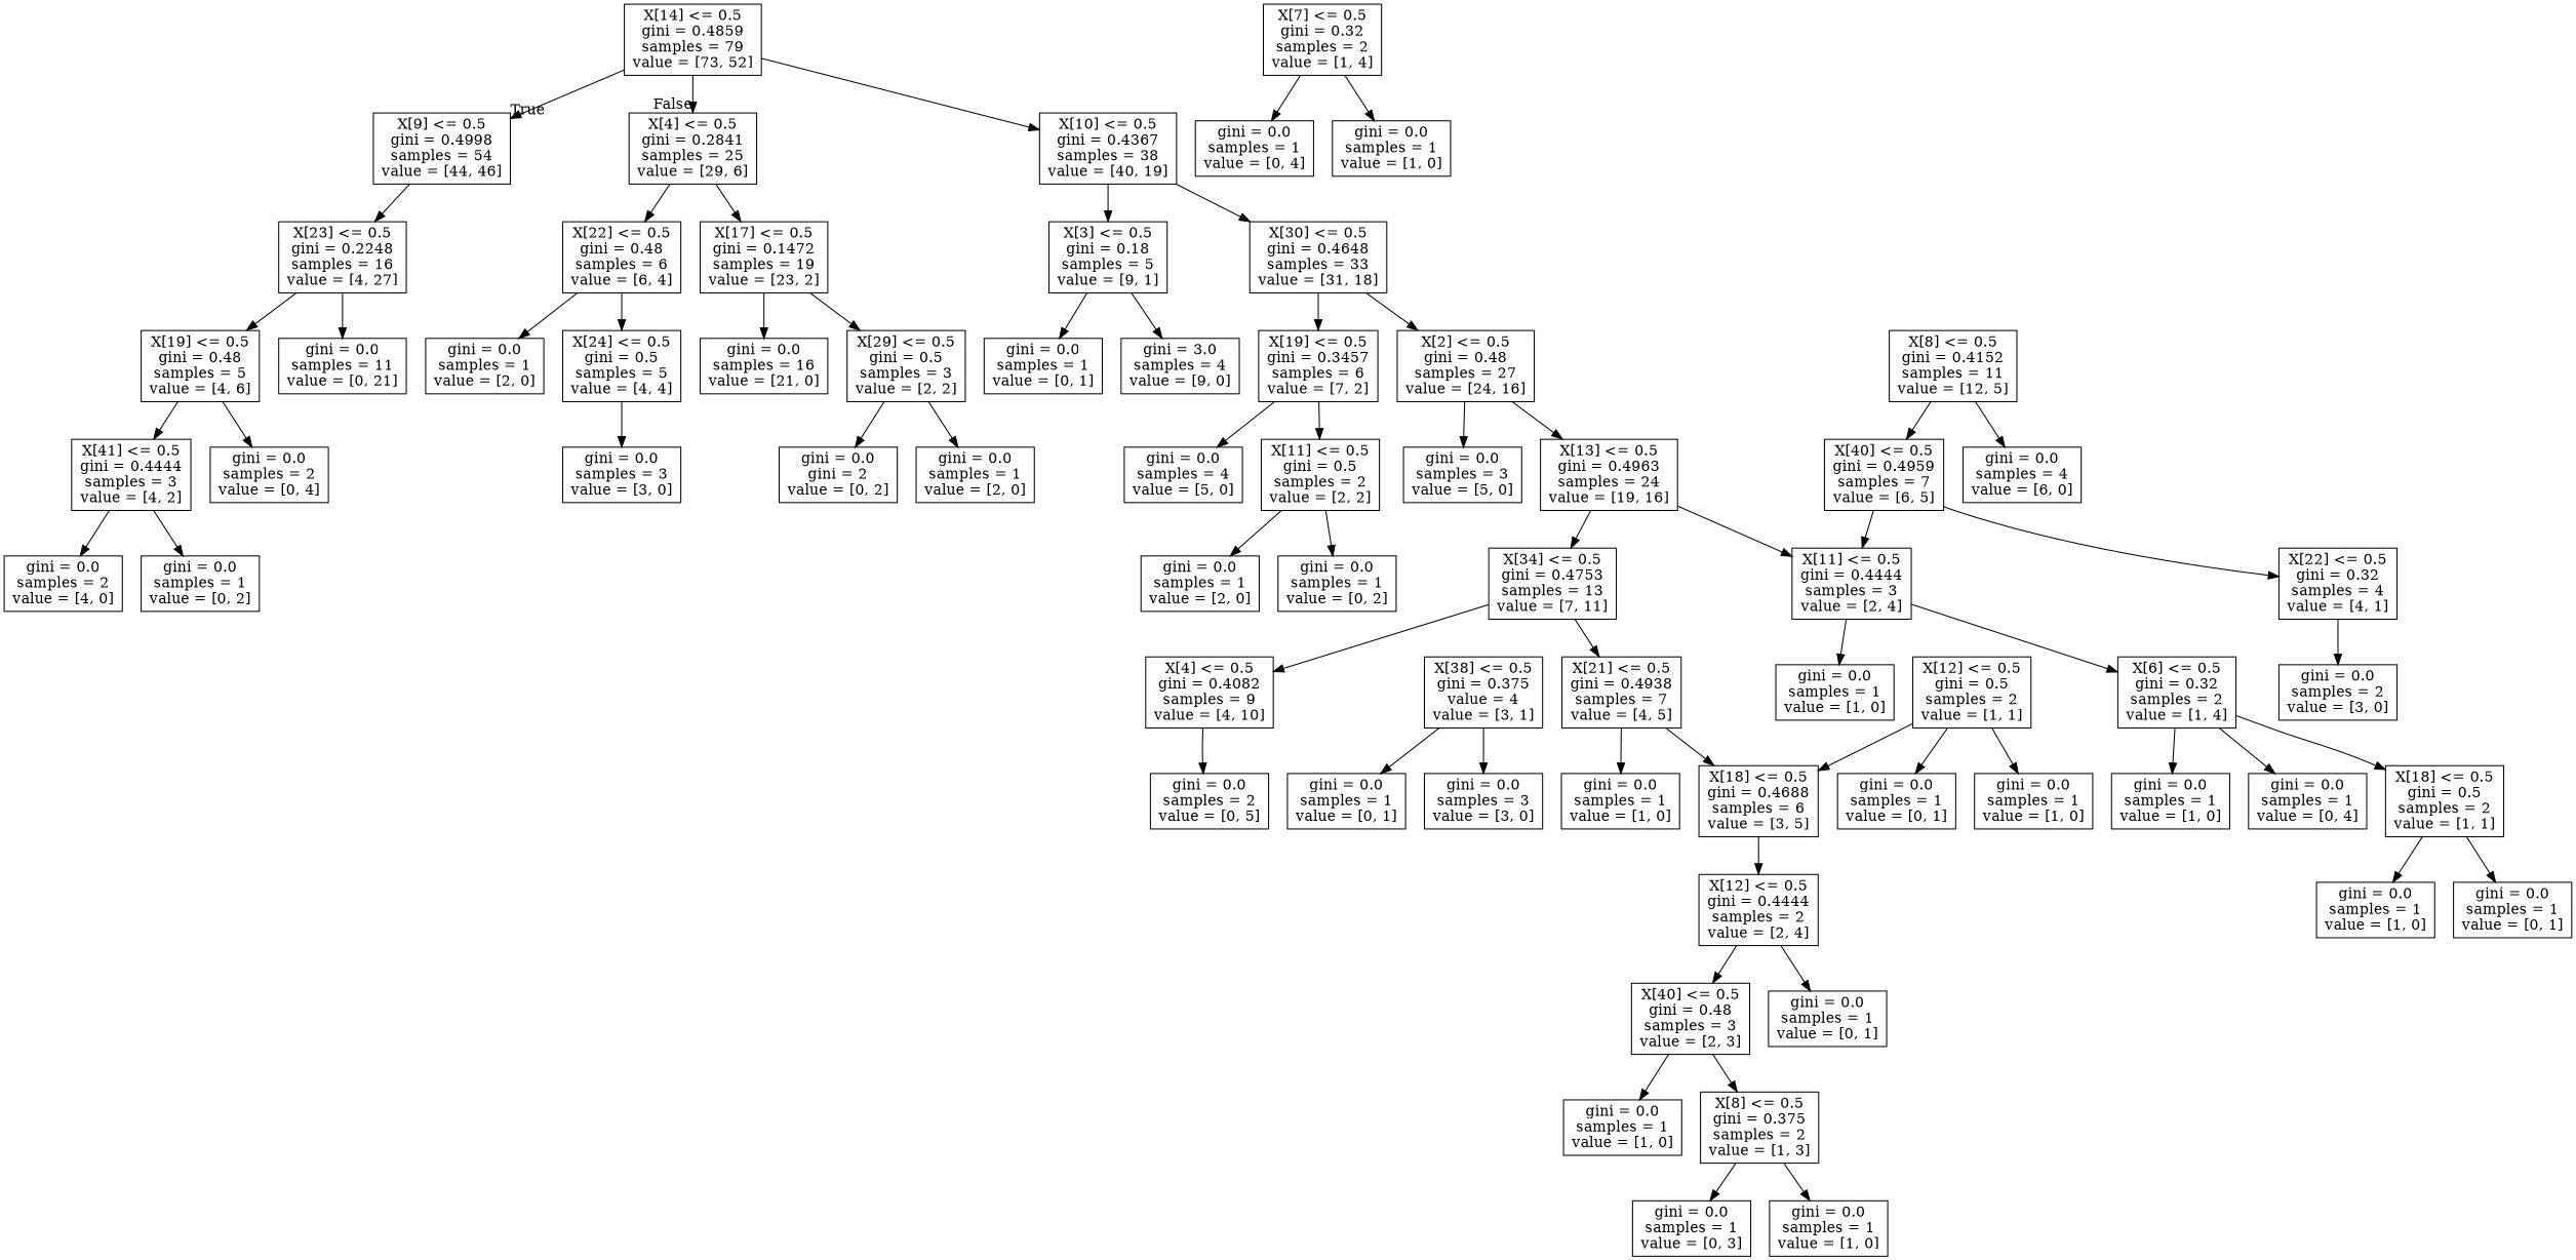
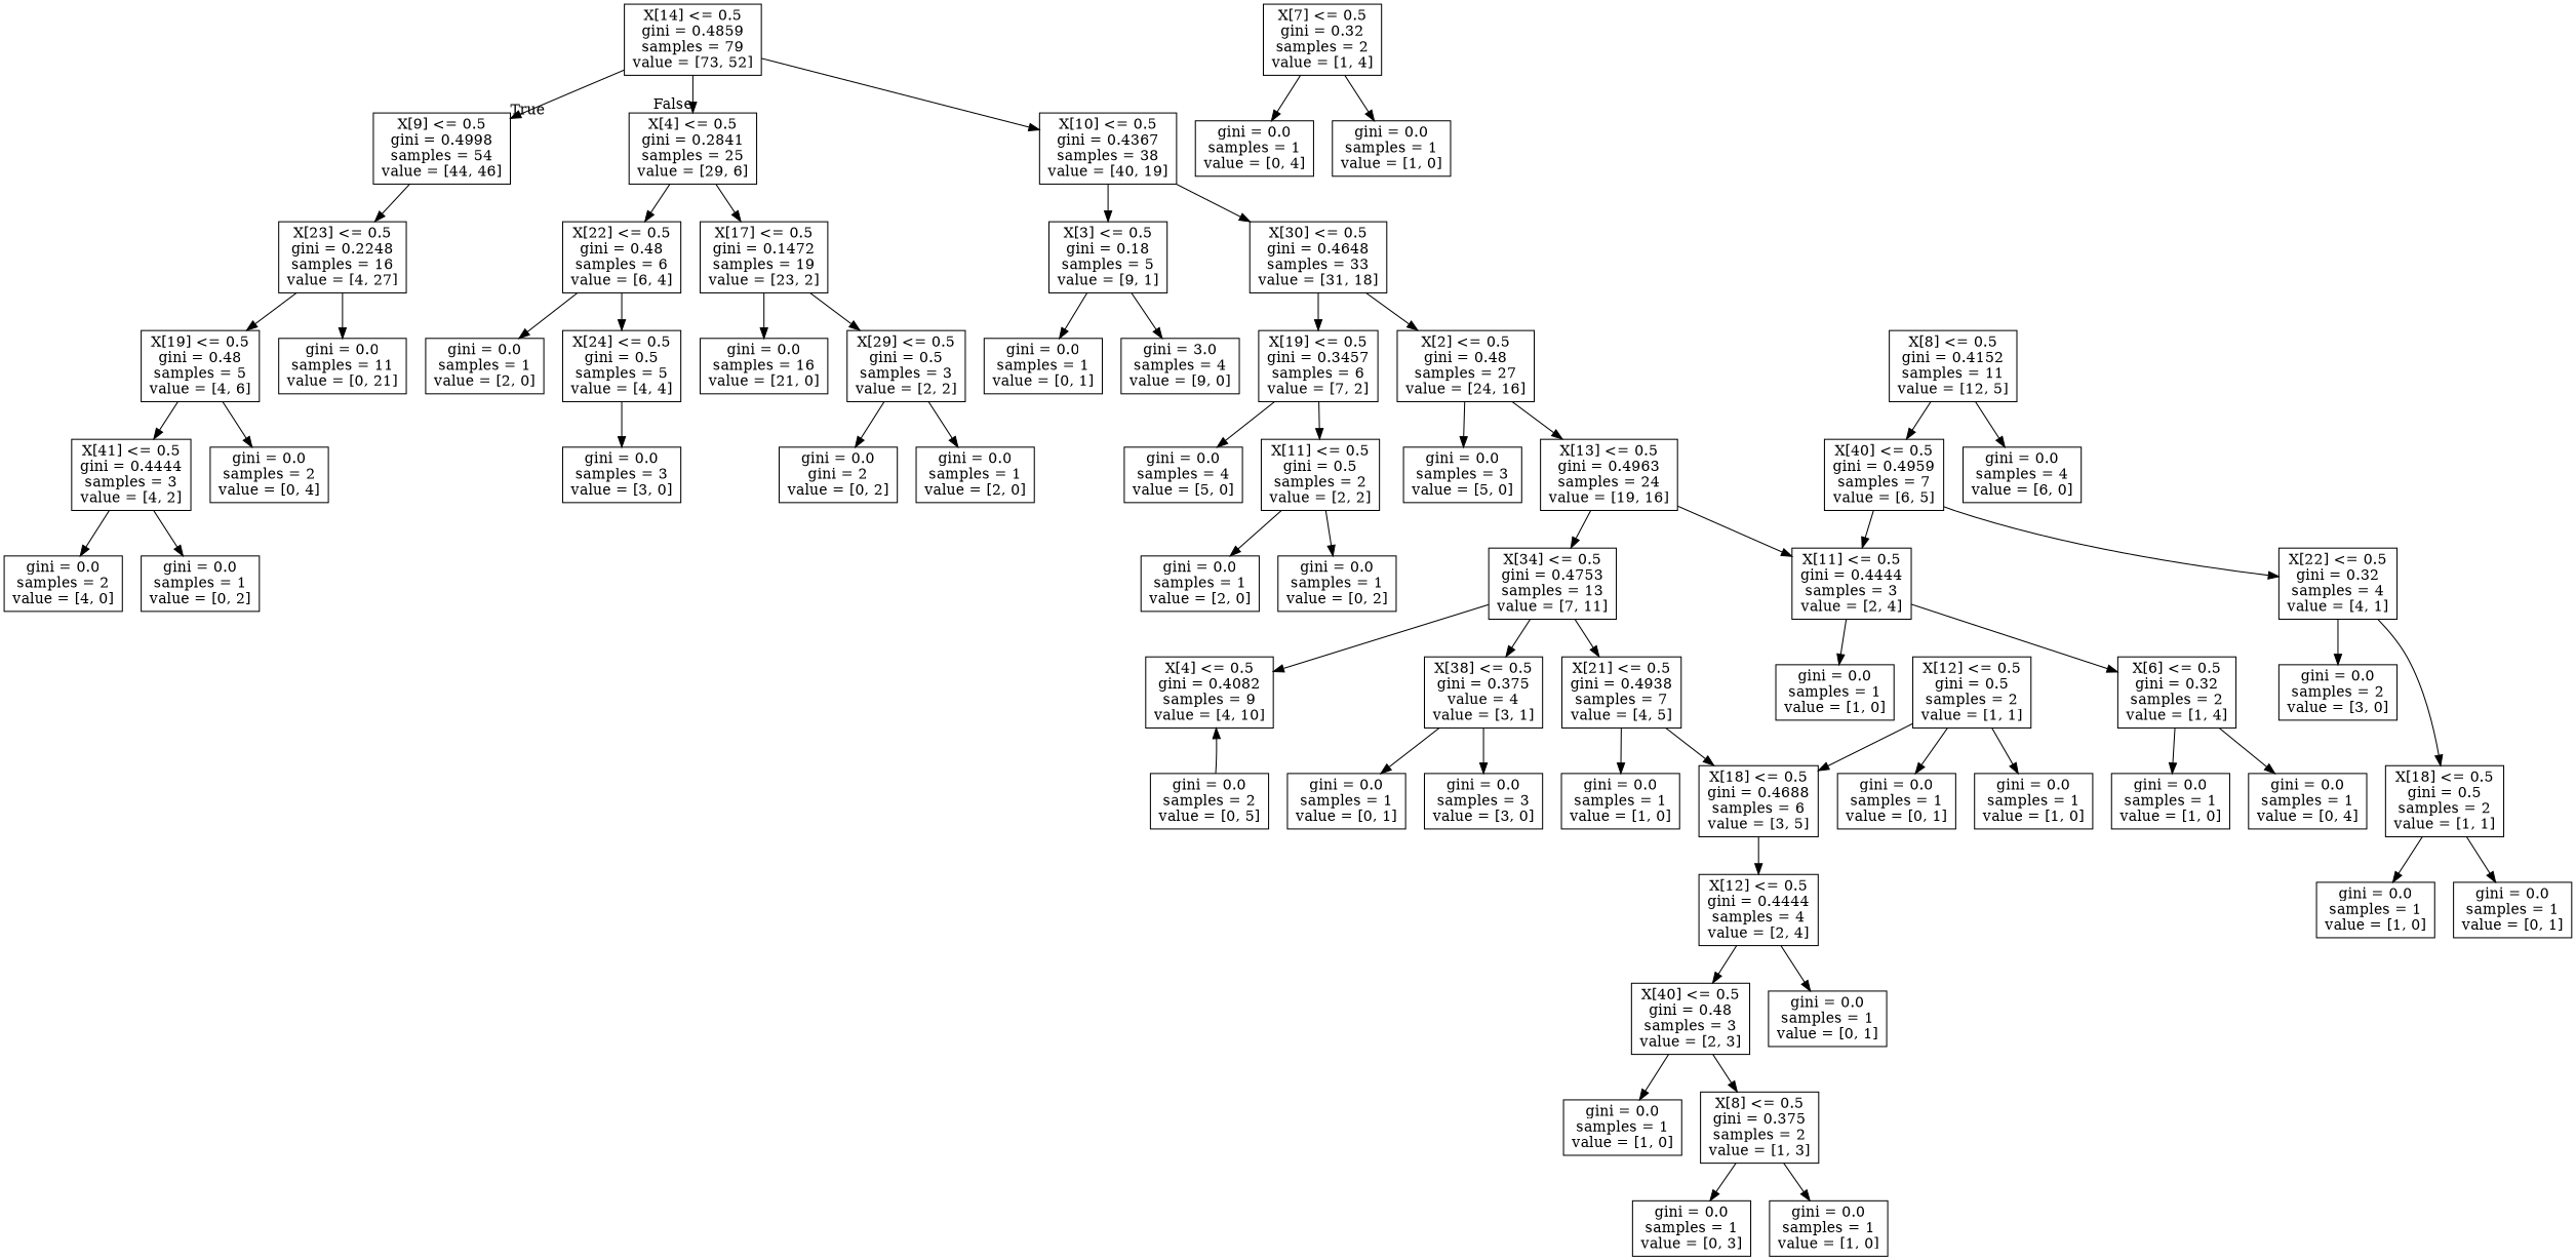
  digraph {
    node [shape=box]
    n1 [label="X[14] <= 0.5\ngini = 0.4859\nsamples = 79\nvalue = [73, 52]"]
    n2 [label="X[9] <= 0.5\ngini = 0.4998\nsamples = 54\nvalue = [44, 46]"]
    n3 [label="X[4] <= 0.5\ngini = 0.2841\nsamples = 25\nvalue = [29, 6]"]
    n4 [label="X[10] <= 0.5\ngini = 0.4367\nsamples = 38\nvalue = [40, 19]"]
    n5 [label="X[23] <= 0.5\ngini = 0.2248\nsamples = 16\nvalue = [4, 27]"]
    n6 [label="X[17] <= 0.5\ngini = 0.1472\nsamples = 19\nvalue = [23, 2]"]
    n7 [label="X[22] <= 0.5\ngini = 0.48\nsamples = 6\nvalue = [6, 4]"]
    n8 [label="X[30] <= 0.5\ngini = 0.4648\nsamples = 33\nvalue = [31, 18]"]
    n9 [label="X[3] <= 0.5\ngini = 0.18\nsamples = 5\nvalue = [9, 1]"]
    n10 [label="gini = 0.0\nsamples = 11\nvalue = [0, 21]"]
    n11 [label="X[19] <= 0.5\ngini = 0.48\nsamples = 5\nvalue = [4, 6]"]
    n12 [label="X[2] <= 0.5\ngini = 0.48\nsamples = 27\nvalue = [24, 16]"]
    n13 [label="X[19] <= 0.5\ngini = 0.3457\nsamples = 6\nvalue = [7, 2]"]
    n14 [label="gini = 3.0\nsamples = 4\nvalue = [9, 0]"]
    n15 [label="gini = 0.0\nsamples = 1\nvalue = [0, 1]"]
    n16 [label="X[13] <= 0.5\ngini = 0.4963\nsamples = 24\nvalue = [19, 16]"]
    n17 [label="gini = 0.0\nsamples = 3\nvalue = [5, 0]"]
    n18 [label="X[11] <= 0.5\ngini = 0.5\nsamples = 2\nvalue = [2, 2]"]
    n19 [label="gini = 0.0\nsamples = 4\nvalue = [5, 0]"]
    n20 [label="X[34] <= 0.5\ngini = 0.4753\nsamples = 13\nvalue = [7, 11]"]
    n21 [label="X[11] <= 0.5\ngini = 0.4444\nsamples = 3\nvalue = [2, 4]"]
    n22 [label="X[8] <= 0.5\ngini = 0.4152\nsamples = 11\nvalue = [12, 5]"]
    n23 [label="gini = 0.0\nsamples = 4\nvalue = [6, 0]"]
    n24 [label="X[40] <= 0.5\ngini = 0.4959\nsamples = 7\nvalue = [6, 5]"]
    n25 [label="X[4] <= 0.5\ngini = 0.4082\nsamples = 9\nvalue = [4, 10]"]
    n26 [label="X[38] <= 0.5\ngini = 0.375\nvalue = 4\nvalue = [3, 1]"]
    n27 [label="X[21] <= 0.5\ngini = 0.4938\nsamples = 7\nvalue = [4, 5]"]
    n28 [label="X[22] <= 0.5\ngini = 0.32\nsamples = 4\nvalue = [4, 1]"]
    n29 [label="gini = 0.0\nsamples = 2\nvalue = [3, 0]"]
    n30 [label="X[18] <= 0.5\ngini = 0.5\nsamples = 2\nvalue = [1, 1]"]
    n31 [label="gini = 0.0\nsamples = 1\nvalue = [1, 0]"]
    n32 [label="X[6] <= 0.5\ngini = 0.32\nsamples = 2\nvalue = [1, 4]"]
    n33 [label="gini = 0.0\nsamples = 1\nvalue = [0, 1]"]
    n34 [label="gini = 0.0\nsamples = 1\nvalue = [1, 0]"]
    n35 [label="gini = 0.0\nsamples = 1\nvalue = [1, 0]"]
    n36 [label="gini = 0.0\nsamples = 1\nvalue = [0, 4]"]
    n37 [label="gini = 0.0\nsamples = 2\nvalue = [0, 5]"]
    n38 [label="gini = 0.0\nsamples = 1\nvalue = [0, 1]"]
    n39 [label="gini = 0.0\nsamples = 3\nvalue = [3, 0]"]
    n40 [label="X[18] <= 0.5\ngini = 0.4688\nsamples = 6\nvalue = [3, 5]"]
    n41 [label="gini = 0.0\nsamples = 1\nvalue = [1, 0]"]
-   n42 [label="X[12] <= 0.5\ngini = 0.4444\nsamples = 2\nvalue = [2, 4]"]
+   n42 [label="X[12] <= 0.5\ngini = 0.4444\nsamples = 4\nvalue = [2, 4]"]
    n43 [label="X[40] <= 0.5\ngini = 0.48\nsamples = 3\nvalue = [2, 3]"]
    n44 [label="gini = 0.0\nsamples = 1\nvalue = [0, 1]"]
    n45 [label="X[12] <= 0.5\ngini = 0.5\nsamples = 2\nvalue = [1, 1]"]
    n46 [label="gini = 0.0\nsamples = 1\nvalue = [1, 0]"]
    n47 [label="gini = 0.0\nsamples = 1\nvalue = [0, 1]"]
    n48 [label="gini = 0.0\nsamples = 1\nvalue = [1, 0]"]
    n49 [label="X[8] <= 0.5\ngini = 0.375\nsamples = 2\nvalue = [1, 3]"]
    n50 [label="gini = 0.0\nsamples = 1\nvalue = [0, 3]"]
    n51 [label="gini = 0.0\nsamples = 1\nvalue = [1, 0]"]
    n52 [label="gini = 0.0\nsamples = 1\nvalue = [0, 2]"]
    n53 [label="gini = 0.0\nsamples = 1\nvalue = [2, 0]"]
    n54 [label="gini = 0.0\nsamples = 2\nvalue = [0, 4]"]
    n55 [label="X[41] <= 0.5\ngini = 0.4444\nsamples = 3\nvalue = [4, 2]"]
    n56 [label="gini = 0.0\nsamples = 1\nvalue = [0, 2]"]
    n57 [label="gini = 0.0\nsamples = 2\nvalue = [4, 0]"]
    n58 [label="X[29] <= 0.5\ngini = 0.5\nsamples = 3\nvalue = [2, 2]"]
    n59 [label="gini = 0.0\nsamples = 16\nvalue = [21, 0]"]
    n60 [label="X[24] <= 0.5\ngini = 0.5\nsamples = 5\nvalue = [4, 4]"]
    n61 [label="gini = 0.0\nsamples = 1\nvalue = [2, 0]"]
    n62 [label="gini = 0.0\nsamples = 1\nvalue = [2, 0]"]
    n63 [label="gini = 0.0\ngini = 2\nvalue = [0, 2]"]
    n64 [label="gini = 0.0\nsamples = 3\nvalue = [3, 0]"]
    n65 [label="X[7] <= 0.5\ngini = 0.32\nsamples = 2\nvalue = [1, 4]"]
    n66 [label="gini = 0.0\nsamples = 1\nvalue = [0, 4]"]
    n67 [label="gini = 0.0\nsamples = 1\nvalue = [1, 0]"]
    n1 -> n2 [headlabel=True labelangle=45 labeldistance=2.5]
    n1 -> n3 [headlabel=False labelangle=-45 labeldistance=2.5]
    n1 -> n4
    n2 -> n5
    n3 -> n6
    n3 -> n7
    n4 -> n8
    n4 -> n9
    n5 -> n10
    n5 -> n11
    n6 -> n58
    n6 -> n59
    n7 -> n60
    n7 -> n61
    n8 -> n12
    n8 -> n13
    n9 -> n14
    n9 -> n15
    n11 -> n54
    n11 -> n55
    n12 -> n16
    n12 -> n17
    n13 -> n18
    n13 -> n19
    n16 -> n20
    n16 -> n21
    n18 -> n52
    n18 -> n53
    n20 -> n25
+   n20 -> n26
    n20 -> n27
    n21 -> n31
    n21 -> n32
    n22 -> n23
    n22 -> n24
    n24 -> n21
    n24 -> n28
-   n25 -> n37
+   n37 -> n25
    n26 -> n38
    n26 -> n39
    n27 -> n40
    n27 -> n41
    n28 -> n29
-   n32 -> n30
+   n28 -> n30
    n30 -> n33
    n30 -> n34
    n32 -> n35
    n32 -> n36
    n40 -> n42
    n42 -> n43
    n42 -> n44
    n43 -> n48
    n43 -> n49
    n45 -> n40
    n45 -> n46
    n45 -> n47
    n49 -> n50
    n49 -> n51
    n55 -> n56
    n55 -> n57
    n58 -> n62
    n58 -> n63
    n60 -> n64
    n65 -> n66
    n65 -> n67
  }
